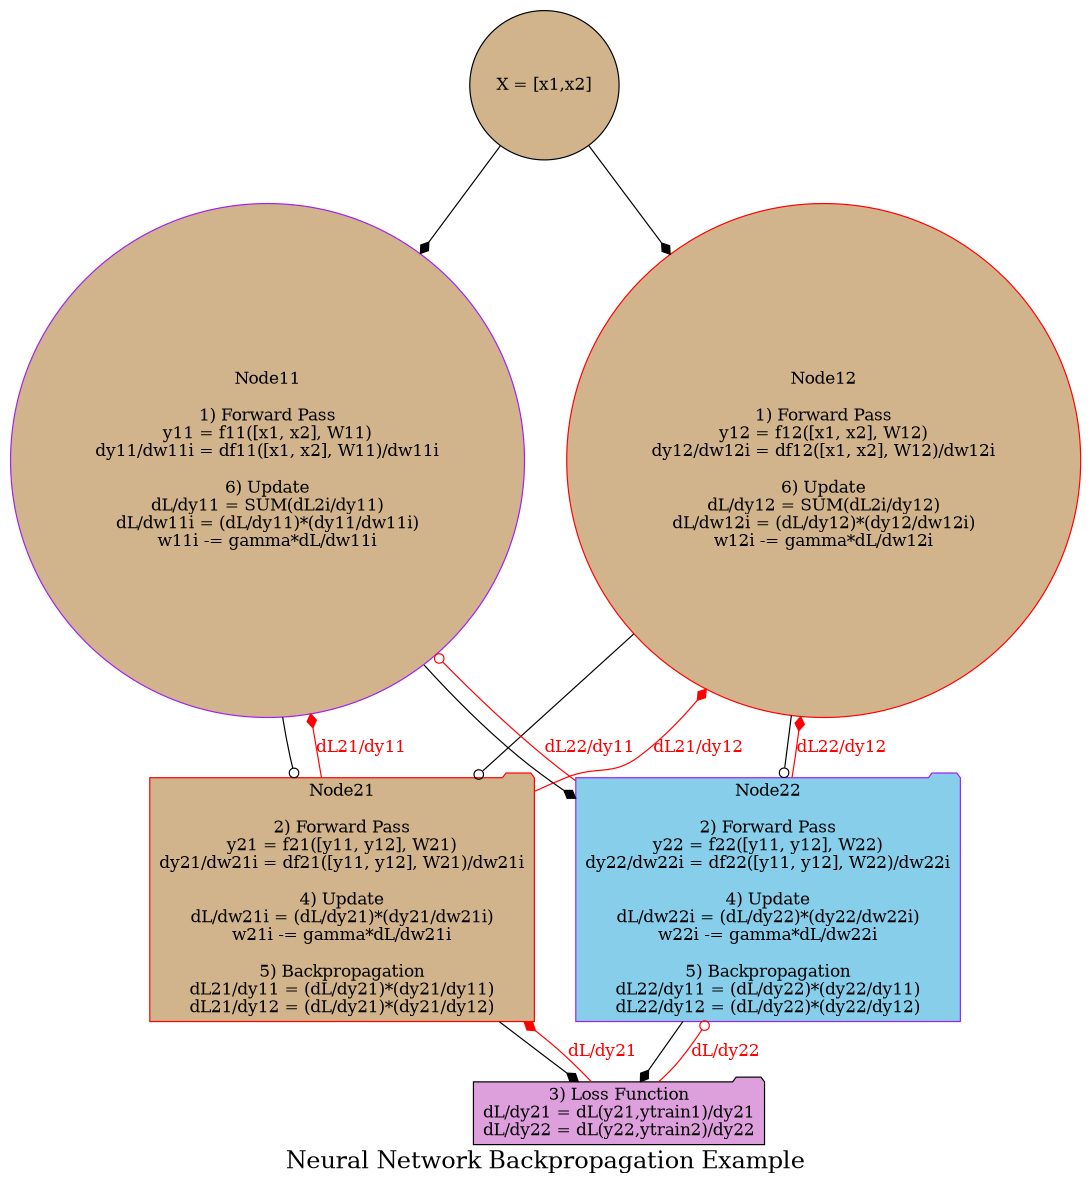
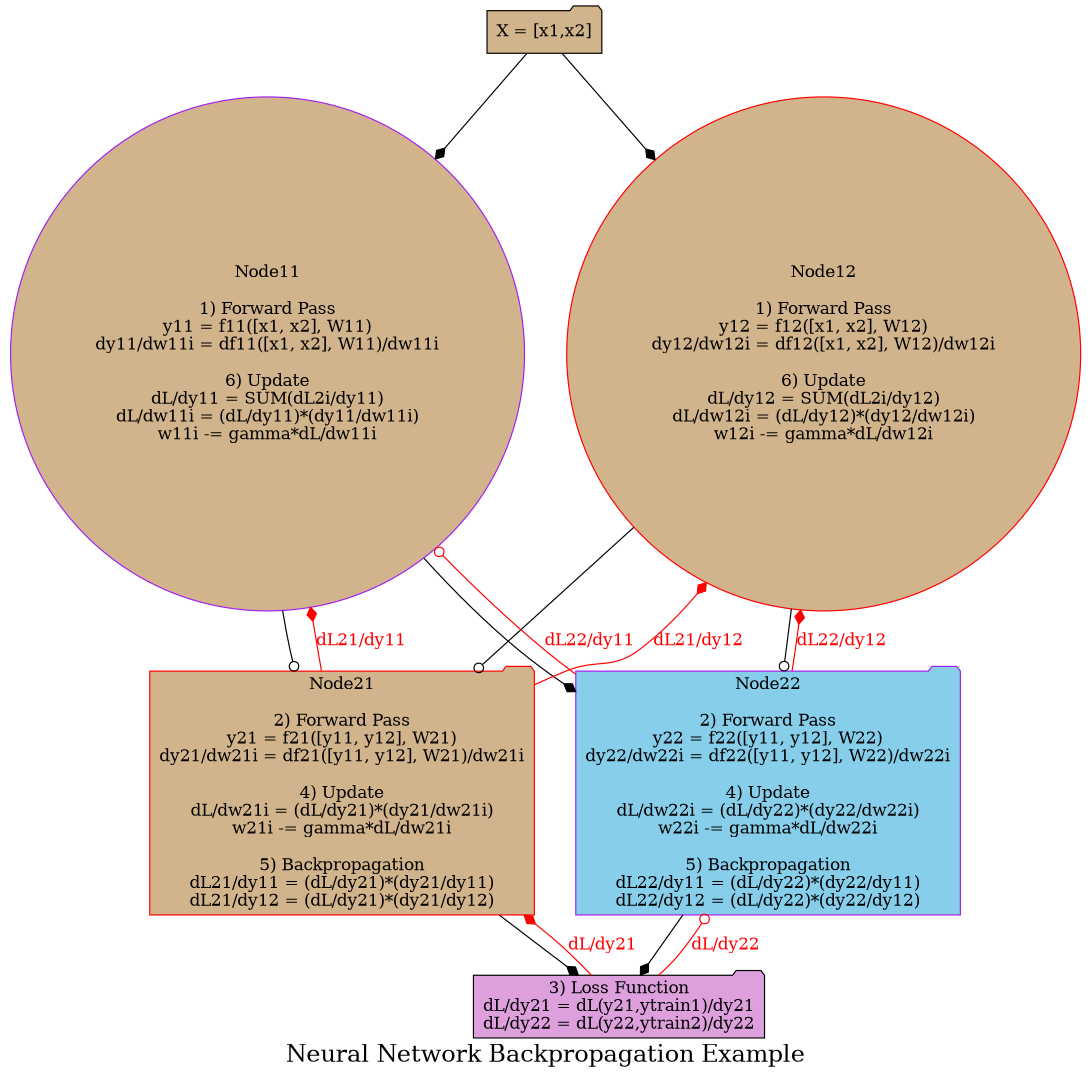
  digraph {
    fontsize=20
    label="Neural Network Backpropagation Example"
    node [style=filled fillcolor=tan color=purple shape=folder]
    edge [arrowhead=diamond]
    n1 [label="Node11\n\n1) Forward Pass\ny11 = f11([x1, x2], W11)\ndy11/dw11i = df11([x1, x2], W11)/dw11i\n\n6) Update\ndL/dy11 = SUM(dL2i/dy11)\ndL/dw11i = (dL/dy11)*(dy11/dw11i)\nw11i -= gamma*dL/dw11i" shape=circle]
    n2 [label="Node12\n\n1) Forward Pass\ny12 = f12([x1, x2], W12)\ndy12/dw12i = df12([x1, x2], W12)/dw12i\n\n6) Update\ndL/dy12 = SUM(dL2i/dy12)\ndL/dw12i = (dL/dy12)*(dy12/dw12i)\nw12i -= gamma*dL/dw12i" color=red shape=circle]
    n3 [label="Node21\n\n2) Forward Pass\ny21 = f21([y11, y12], W21)\ndy21/dw21i = df21([y11, y12], W21)/dw21i\n\n4) Update\ndL/dw21i = (dL/dy21)*(dy21/dw21i)\nw21i -= gamma*dL/dw21i\n\n5) Backpropagation\ndL21/dy11 = (dL/dy21)*(dy21/dy11)\ndL21/dy12 = (dL/dy21)*(dy21/dy12)" color=red]
    n4 [label="Node22\n\n2) Forward Pass\ny22 = f22([y11, y12], W22)\ndy22/dw22i = df22([y11, y12], W22)/dw22i\n\n4) Update\ndL/dw22i = (dL/dy22)*(dy22/dw22i)\nw22i -= gamma*dL/dw22i\n\n5) Backpropagation\ndL22/dy11 = (dL/dy22)*(dy22/dy11)\ndL22/dy12 = (dL/dy22)*(dy22/dy12)" fillcolor=skyblue]
-   n5 [label="X = [x1,x2]" shape=circle color=black]
+   n5 [label="X = [x1,x2]" color=black]
    n6 [label="3) Loss Function\ndL/dy21 = dL(y21,ytrain1)/dy21\ndL/dy22 = dL(y22,ytrain2)/dy22" fillcolor=plum color=black]
    subgraph sub_1 {
      rank=same
      n1
      n2
    }
    subgraph sub_2 {
      rank=same
      n3
      n4
    }
    n1 -> n2 [style=invis arrowhead=""]
    n1 -> n3 [arrowhead=odot]
    n1 -> n4
    n2 -> n3 [arrowhead=odot]
    n2 -> n4 [arrowhead=odot]
    n3 -> n1 [color=red fontcolor=red label="dL21/dy11"]
    n3 -> n2 [color=red fontcolor=red label="dL21/dy12"]
    n3 -> n4 [style=invis arrowhead=""]
    n3 -> n6
    n4 -> n1 [color=red fontcolor=red label="dL22/dy11" arrowhead=odot]
    n4 -> n2 [color=red fontcolor=red label="dL22/dy12"]
    n4 -> n6
    n5 -> n1
    n5 -> n2
    n6 -> n3 [color=red fontcolor=red label="dL/dy21"]
    n6 -> n4 [color=red fontcolor=red label="dL/dy22" arrowhead=odot]
  }
